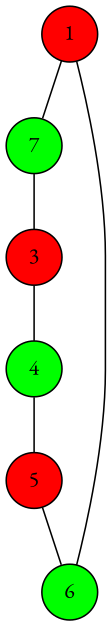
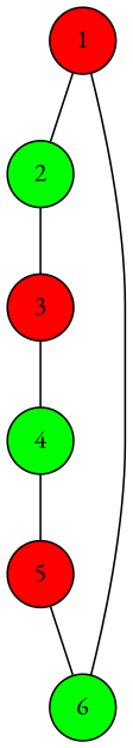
  graph {
    splines=true
    fontname="EB Garamond"
    node [fillcolor=red fontname="EB Garamond" shape=circle style=filled]
    edge [fontname="EB Garamond"]
    n1 [label=1]
-   n2 [fillcolor=green label=7]
+   n2 [fillcolor=green label=2]
    n3 [fillcolor=green label=6]
    n4 [label=3]
    n5 [fillcolor=green label=4]
    n6 [label=5]
    n1 -- n2
    n1 -- n3
    n2 -- n4
    n4 -- n5
    n5 -- n6
    n6 -- n3
  }
